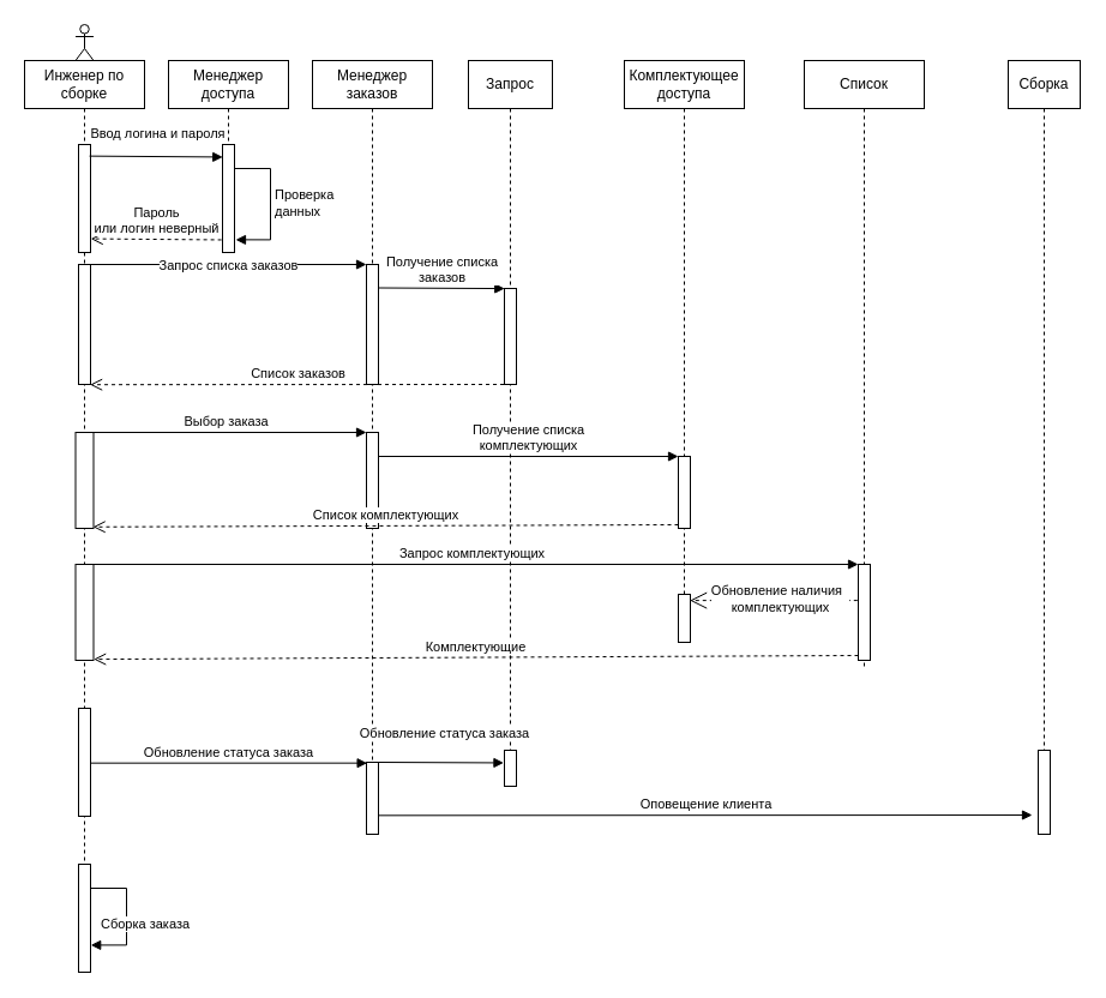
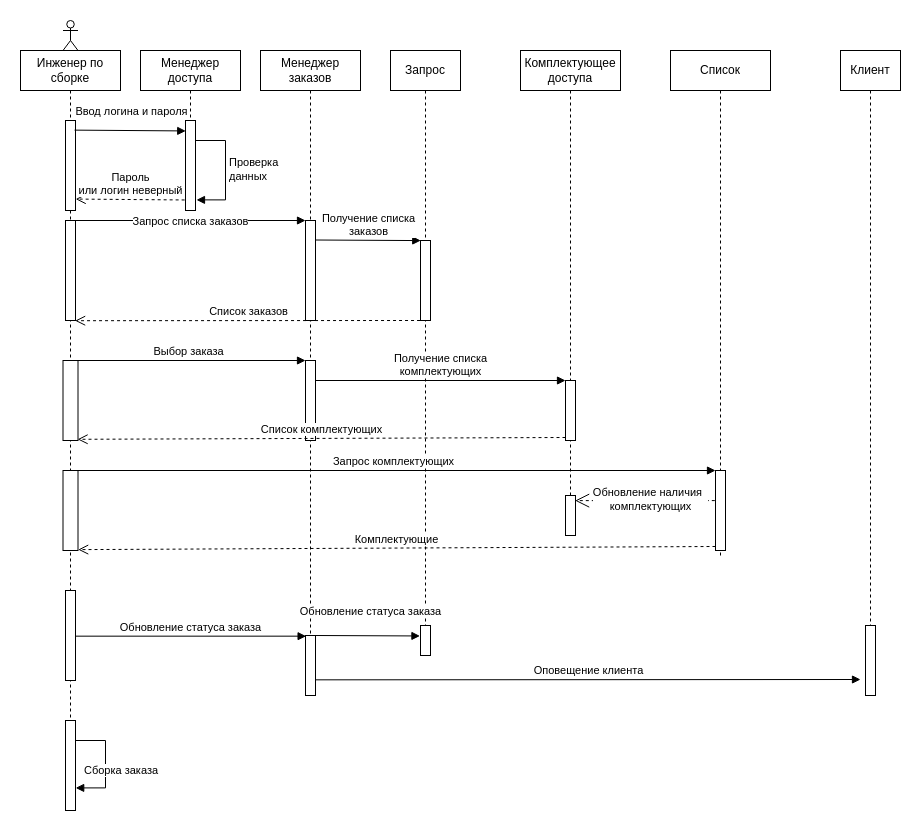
  <mxCell id="0" />
  <mxCell id="1" parent="0" />
  <mxCell id="2" value="" style="group" vertex="1" connectable="0" parent="1"><mxGeometry x="20" y="20" width="880" height="790" as="geometry" /></mxCell>
  <mxCell id="3" value="Инженер по сборке" style="shape=umlLifeline;perimeter=lifelinePerimeter;whiteSpace=wrap;html=1;container=1;collapsible=0;recursiveResize=0;outlineConnect=0;" parent="2" vertex="1"><mxGeometry y="30" width="100" height="760" as="geometry" /></mxCell>
  <mxCell id="4" value="" style="html=1;points=[];perimeter=orthogonalPerimeter;" parent="3" vertex="1"><mxGeometry x="45" y="70" width="10" height="90" as="geometry" /></mxCell>
  <mxCell id="5" value="" style="html=1;points=[];perimeter=orthogonalPerimeter;" parent="3" vertex="1"><mxGeometry x="45" y="170" width="10" height="100" as="geometry" /></mxCell>
  <mxCell id="6" value="" style="html=1;points=[];perimeter=orthogonalPerimeter;" parent="3" vertex="1"><mxGeometry x="45" y="540" width="10" height="90" as="geometry" /></mxCell>
  <mxCell id="7" value="" style="html=1;points=[];perimeter=orthogonalPerimeter;" parent="3" vertex="1"><mxGeometry x="42.5" y="310" width="15" height="80" as="geometry" /></mxCell>
  <mxCell id="8" value="" style="html=1;points=[];perimeter=orthogonalPerimeter;" parent="3" vertex="1"><mxGeometry x="42.5" y="420" width="15" height="80" as="geometry" /></mxCell>
  <mxCell id="9" value="" style="html=1;points=[];perimeter=orthogonalPerimeter;" parent="3" vertex="1"><mxGeometry x="45" y="670" width="10" height="90" as="geometry" /></mxCell>
  <mxCell id="10" value="Сборка заказа" style="edgeStyle=orthogonalEdgeStyle;html=1;align=left;spacingLeft=2;endArrow=block;rounded=0;entryX=1.02;entryY=0.749;entryDx=0;entryDy=0;entryPerimeter=0;" parent="3" target="9" edge="1"><mxGeometry x="0.91" y="-17" relative="1" as="geometry"><mxPoint x="55" y="690" as="sourcePoint" /><Array as="points"><mxPoint x="85" y="690" /><mxPoint x="85" y="737" /></Array><mxPoint x="80" y="730" as="targetPoint" /><mxPoint as="offset" /></mxGeometry></mxCell>
  <mxCell id="11" value="Менеджер доступа" style="shape=umlLifeline;perimeter=lifelinePerimeter;whiteSpace=wrap;html=1;container=1;collapsible=0;recursiveResize=0;outlineConnect=0;size=40;" parent="2" vertex="1"><mxGeometry x="120" y="30" width="100" height="150" as="geometry" /></mxCell>
  <mxCell id="12" value="" style="html=1;points=[];perimeter=orthogonalPerimeter;" parent="11" vertex="1"><mxGeometry x="45" y="70" width="10" height="80" as="geometry" /></mxCell>
  <mxCell id="13" value="Проверка&lt;br&gt;данных" style="edgeStyle=orthogonalEdgeStyle;html=1;align=left;spacingLeft=2;endArrow=block;rounded=0;entryX=1.1;entryY=0.882;entryDx=0;entryDy=0;entryPerimeter=0;" parent="11" target="45" edge="1"><mxGeometry relative="1" as="geometry"><mxPoint x="55" y="90" as="sourcePoint" /><Array as="points"><mxPoint x="85" y="90" /><mxPoint x="85" y="149" /></Array><mxPoint x="70" y="150" as="targetPoint" /></mxGeometry></mxCell>
  <mxCell id="14" value="" style="html=1;points=[];perimeter=orthogonalPerimeter;" parent="11" vertex="1"><mxGeometry x="45" y="130" width="10" height="10" as="geometry" /></mxCell>
  <mxCell id="15" value="" style="html=1;verticalAlign=bottom;endArrow=none;dashed=1;endSize=8;exitX=0;exitY=0.95;rounded=0;" parent="11" source="12" target="14" edge="1"><mxGeometry relative="1" as="geometry"><mxPoint x="-69.9" y="146" as="targetPoint" /><mxPoint x="45" y="146" as="sourcePoint" /></mxGeometry></mxCell>
  <mxCell id="16" value="Менеджер заказов" style="shape=umlLifeline;perimeter=lifelinePerimeter;whiteSpace=wrap;html=1;container=1;collapsible=0;recursiveResize=0;outlineConnect=0;" parent="2" vertex="1"><mxGeometry x="240" y="30" width="100" height="645" as="geometry" /></mxCell>
  <mxCell id="17" value="" style="html=1;points=[];perimeter=orthogonalPerimeter;" parent="16" vertex="1"><mxGeometry x="45" y="310" width="10" height="80" as="geometry" /></mxCell>
  <mxCell id="18" value="" style="html=1;points=[];perimeter=orthogonalPerimeter;" parent="16" vertex="1"><mxGeometry x="45" y="585" width="10" height="60" as="geometry" /></mxCell>
  <mxCell id="19" value="" style="html=1;points=[];perimeter=orthogonalPerimeter;" parent="16" vertex="1"><mxGeometry x="45" y="170" width="10" height="100" as="geometry" /></mxCell>
  <mxCell id="20" value="Ввод логина и пароля" style="html=1;verticalAlign=bottom;endArrow=block;rounded=0;exitX=0.909;exitY=0.107;exitDx=0;exitDy=0;exitPerimeter=0;entryX=0.023;entryY=0.116;entryDx=0;entryDy=0;entryPerimeter=0;" parent="2" source="4" target="45" edge="1"><mxGeometry x="0.018" y="10" relative="1" as="geometry"><mxPoint x="80" y="106" as="sourcePoint" /><Array as="points" /><mxPoint x="160" y="110" as="targetPoint" /><mxPoint as="offset" /></mxGeometry></mxCell>
  <mxCell id="21" value="Пароль &lt;br&gt;или логин неверный" style="html=1;verticalAlign=bottom;endArrow=open;dashed=1;endSize=8;exitX=-0.086;exitY=0.883;rounded=0;startArrow=none;entryX=1.019;entryY=0.873;entryDx=0;entryDy=0;entryPerimeter=0;exitDx=0;exitDy=0;exitPerimeter=0;" parent="2" source="45" target="4" edge="1"><mxGeometry relative="1" as="geometry"><mxPoint x="60" y="175" as="targetPoint" /></mxGeometry></mxCell>
  <mxCell id="22" value="Запрос" style="shape=umlLifeline;perimeter=lifelinePerimeter;whiteSpace=wrap;html=1;container=1;collapsible=0;recursiveResize=0;outlineConnect=0;" parent="2" vertex="1"><mxGeometry x="370" y="30" width="70" height="605" as="geometry" /></mxCell>
  <mxCell id="23" value="" style="html=1;points=[];perimeter=orthogonalPerimeter;" parent="22" vertex="1"><mxGeometry x="30" y="190" width="10" height="80" as="geometry" /></mxCell>
  <mxCell id="24" value="" style="html=1;points=[];perimeter=orthogonalPerimeter;" parent="22" vertex="1"><mxGeometry x="30" y="575" width="10" height="30" as="geometry" /></mxCell>
  <mxCell id="25" value="Запрос списка заказов" style="html=1;verticalAlign=bottom;endArrow=block;entryX=0;entryY=0;rounded=0;" parent="2" source="5" target="19" edge="1"><mxGeometry y="-10" relative="1" as="geometry"><mxPoint x="95" y="215" as="sourcePoint" /><mxPoint as="offset" /></mxGeometry></mxCell>
  <mxCell id="26" value="Получение списка&lt;br&gt;заказов" style="html=1;verticalAlign=bottom;endArrow=block;rounded=0;exitX=1.006;exitY=0.195;exitDx=0;exitDy=0;exitPerimeter=0;entryX=0.028;entryY=0.001;entryDx=0;entryDy=0;entryPerimeter=0;" parent="2" source="19" target="23" edge="1"><mxGeometry relative="1" as="geometry"><mxPoint x="300" y="235" as="sourcePoint" /><mxPoint x="400" y="235" as="targetPoint" /></mxGeometry></mxCell>
  <mxCell id="27" value="Комплектующее&lt;br&gt;доступа" style="shape=umlLifeline;perimeter=lifelinePerimeter;whiteSpace=wrap;html=1;container=1;collapsible=0;recursiveResize=0;outlineConnect=0;" parent="2" vertex="1"><mxGeometry x="500" y="30" width="100" height="485" as="geometry" /></mxCell>
  <mxCell id="28" value="" style="html=1;points=[];perimeter=orthogonalPerimeter;" parent="27" vertex="1"><mxGeometry x="45" y="330" width="10" height="60" as="geometry" /></mxCell>
  <mxCell id="29" value="Выбор заказа" style="html=1;verticalAlign=bottom;endArrow=block;entryX=0;entryY=0;rounded=0;" parent="2" source="3" target="17" edge="1"><mxGeometry relative="1" as="geometry"><mxPoint x="215" y="345" as="sourcePoint" /></mxGeometry></mxCell>
  <mxCell id="30" value="Список комплектующих" style="html=1;verticalAlign=bottom;endArrow=open;dashed=1;endSize=8;exitX=0;exitY=0.95;rounded=0;entryX=0.974;entryY=0.985;entryDx=0;entryDy=0;entryPerimeter=0;" parent="2" source="28" target="7" edge="1"><mxGeometry relative="1" as="geometry"><mxPoint x="60" y="420" as="targetPoint" /></mxGeometry></mxCell>
  <mxCell id="31" value="Получение списка&lt;br&gt;комплектующих" style="html=1;verticalAlign=bottom;endArrow=block;entryX=0;entryY=0;rounded=0;" parent="2" source="17" target="28" edge="1"><mxGeometry relative="1" as="geometry"><mxPoint x="455" y="345" as="sourcePoint" /></mxGeometry></mxCell>
  <mxCell id="32" value="Список" style="shape=umlLifeline;perimeter=lifelinePerimeter;whiteSpace=wrap;html=1;container=1;collapsible=0;recursiveResize=0;outlineConnect=0;" parent="2" vertex="1"><mxGeometry x="650" y="30" width="100" height="505" as="geometry" /></mxCell>
  <mxCell id="33" value="" style="html=1;points=[];perimeter=orthogonalPerimeter;" parent="32" vertex="1"><mxGeometry x="45" y="420" width="10" height="80" as="geometry" /></mxCell>
  <mxCell id="34" value="Запрос комплектующих" style="html=1;verticalAlign=bottom;endArrow=block;entryX=0;entryY=0;rounded=0;" parent="2" source="3" target="33" edge="1"><mxGeometry relative="1" as="geometry"><mxPoint x="575" y="455" as="sourcePoint" /></mxGeometry></mxCell>
  <mxCell id="35" value="Комплектующие" style="html=1;verticalAlign=bottom;endArrow=open;dashed=1;endSize=8;exitX=0;exitY=0.95;rounded=0;entryX=1.012;entryY=0.989;entryDx=0;entryDy=0;entryPerimeter=0;" parent="2" source="33" target="8" edge="1"><mxGeometry relative="1" as="geometry"><mxPoint x="60" y="530" as="targetPoint" /></mxGeometry></mxCell>
- <mxCell id="36" value="Сборка" style="shape=umlLifeline;perimeter=lifelinePerimeter;whiteSpace=wrap;html=1;container=1;collapsible=0;recursiveResize=0;outlineConnect=0;" parent="2" vertex="1"><mxGeometry x="820" y="30" width="60" height="630" as="geometry" /></mxCell>
+ <mxCell id="36" value="Клиент" style="shape=umlLifeline;perimeter=lifelinePerimeter;whiteSpace=wrap;html=1;container=1;collapsible=0;recursiveResize=0;outlineConnect=0;" parent="2" vertex="1"><mxGeometry x="820" y="30" width="60" height="630" as="geometry" /></mxCell>
  <mxCell id="37" value="" style="html=1;points=[];perimeter=orthogonalPerimeter;" parent="36" vertex="1"><mxGeometry x="25" y="575" width="10" height="70" as="geometry" /></mxCell>
  <mxCell id="38" value="Оповещение клиента" style="html=1;verticalAlign=bottom;startArrow=none;endArrow=block;startSize=8;rounded=0;startFill=0;exitX=0.999;exitY=0.739;exitDx=0;exitDy=0;exitPerimeter=0;" parent="2" source="18" edge="1"><mxGeometry relative="1" as="geometry"><mxPoint x="300" y="720" as="sourcePoint" /><mxPoint x="840" y="659" as="targetPoint" /></mxGeometry></mxCell>
  <mxCell id="39" value="" style="shape=umlActor;verticalLabelPosition=bottom;verticalAlign=top;html=1;" parent="2" vertex="1"><mxGeometry x="42.5" width="15" height="30" as="geometry" /></mxCell>
  <mxCell id="40" value="Обновление статуса заказа" style="html=1;verticalAlign=bottom;startArrow=none;endArrow=block;startSize=8;rounded=0;startFill=0;entryX=-0.057;entryY=0.349;entryDx=0;entryDy=0;entryPerimeter=0;" parent="2" edge="1" target="24"><mxGeometry x="0.052" y="15" relative="1" as="geometry"><mxPoint x="295" y="615" as="sourcePoint" /><mxPoint x="405" y="615" as="targetPoint" /><mxPoint as="offset" /></mxGeometry></mxCell>
  <mxCell id="41" value="Обновление наличия&amp;nbsp;&amp;nbsp;&lt;br&gt;комплектующих" style="endArrow=open;endSize=12;dashed=1;html=1;rounded=0;entryX=0.962;entryY=0.128;entryDx=0;entryDy=0;entryPerimeter=0;exitX=-0.069;exitY=0.376;exitDx=0;exitDy=0;exitPerimeter=0;" parent="2" source="33" target="44" edge="1"><mxGeometry x="-0.081" y="-1" width="160" relative="1" as="geometry"><mxPoint x="690" y="480" as="sourcePoint" /><mxPoint x="710" y="485" as="targetPoint" /><mxPoint as="offset" /></mxGeometry></mxCell>
  <mxCell id="42" value="Список заказов" style="html=1;verticalAlign=bottom;endArrow=open;dashed=1;endSize=8;exitX=-0.046;exitY=1;rounded=0;entryX=0.962;entryY=1.002;entryDx=0;entryDy=0;entryPerimeter=0;exitDx=0;exitDy=0;exitPerimeter=0;" parent="2" source="23" target="5" edge="1"><mxGeometry relative="1" as="geometry"><mxPoint x="335" y="311" as="targetPoint" /></mxGeometry></mxCell>
  <mxCell id="43" value="Обновление статуса заказа" style="html=1;verticalAlign=bottom;startArrow=none;endArrow=block;startSize=8;rounded=0;startFill=0;entryX=0.06;entryY=0.011;entryDx=0;entryDy=0;entryPerimeter=0;" parent="2" source="6" target="18" edge="1"><mxGeometry relative="1" as="geometry"><mxPoint x="52" y="590" as="sourcePoint" /><mxPoint x="287.75" y="590" as="targetPoint" /></mxGeometry></mxCell>
  <mxCell id="44" value="" style="html=1;points=[];perimeter=orthogonalPerimeter;" parent="2" vertex="1"><mxGeometry x="545" y="475" width="10" height="40" as="geometry" /></mxCell>
  <mxCell id="45" value="" style="html=1;points=[];perimeter=orthogonalPerimeter;" parent="2" vertex="1"><mxGeometry x="165" y="100" width="10" height="90" as="geometry" /></mxCell>
